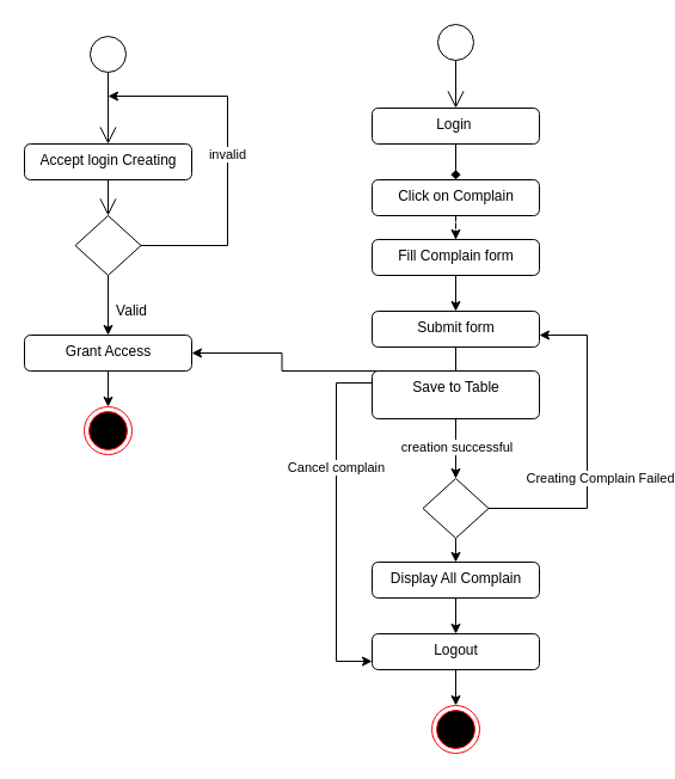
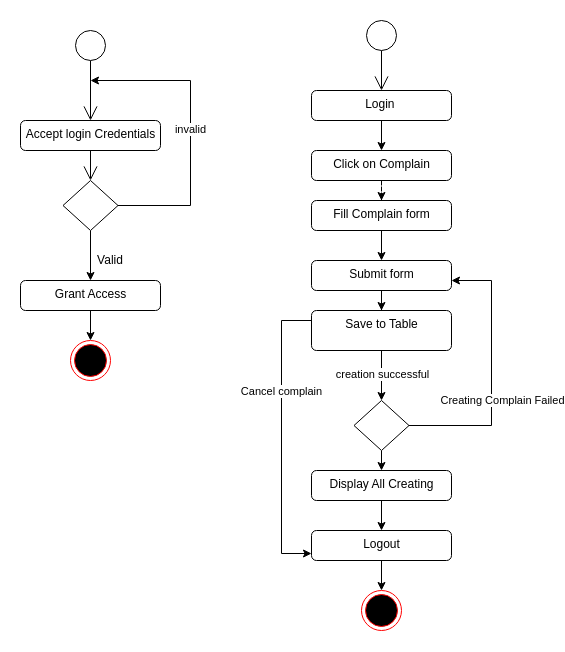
  <mxCell id="0" />
  <mxCell id="1" parent="0" />
  <mxCell id="2" value="" style="endArrow=open;endFill=1;endSize=12;html=1;exitX=0.5;exitY=1;exitDx=0;exitDy=0;entryX=0.5;entryY=0;entryDx=0;entryDy=0;" parent="1" source="12" target="3" edge="1"><mxGeometry width="160" relative="1" as="geometry"><mxPoint x="90" y="70" as="sourcePoint" /><mxPoint x="90" y="120" as="targetPoint" /></mxGeometry></mxCell>
- <mxCell id="3" value="Accept login Creating" style="html=1;align=center;verticalAlign=top;rounded=1;absoluteArcSize=1;arcSize=10;dashed=0;" parent="1" vertex="1"><mxGeometry x="20" y="120" width="140" height="30" as="geometry" /></mxCell>
+ <mxCell id="3" value="Accept login Credentials" style="html=1;align=center;verticalAlign=top;rounded=1;absoluteArcSize=1;arcSize=10;dashed=0;" parent="1" vertex="1"><mxGeometry x="20" y="120" width="140" height="30" as="geometry" /></mxCell>
  <mxCell id="4" value="invalid" style="edgeStyle=orthogonalEdgeStyle;rounded=0;orthogonalLoop=1;jettySize=auto;html=1;exitX=1;exitY=0.5;exitDx=0;exitDy=0;" parent="1" source="6" edge="1"><mxGeometry relative="1" as="geometry"><mxPoint x="90" y="80" as="targetPoint" /><Array as="points"><mxPoint x="190" y="205" /><mxPoint x="190" y="80" /></Array></mxGeometry></mxCell>
  <mxCell id="5" style="edgeStyle=orthogonalEdgeStyle;rounded=0;orthogonalLoop=1;jettySize=auto;html=1;exitX=0.5;exitY=1;exitDx=0;exitDy=0;entryX=0.5;entryY=0;entryDx=0;entryDy=0;" parent="1" source="6" target="10" edge="1"><mxGeometry relative="1" as="geometry" /></mxCell>
  <mxCell id="6" value="" style="rhombus;" parent="1" vertex="1"><mxGeometry x="62.5" y="180" width="55" height="50" as="geometry" /></mxCell>
  <mxCell id="7" value="" style="endArrow=open;endFill=1;endSize=12;html=1;entryX=0.5;entryY=0;entryDx=0;entryDy=0;" parent="1" source="3" target="6" edge="1"><mxGeometry width="160" relative="1" as="geometry"><mxPoint x="90" y="220" as="sourcePoint" /><mxPoint x="90" y="270" as="targetPoint" /></mxGeometry></mxCell>
  <mxCell id="8" value="Valid" style="text;html=1;strokeColor=none;fillColor=none;align=center;verticalAlign=middle;whiteSpace=wrap;rounded=0;" parent="1" vertex="1"><mxGeometry x="90" y="250" width="40" height="20" as="geometry" /></mxCell>
  <mxCell id="9" style="edgeStyle=orthogonalEdgeStyle;rounded=0;orthogonalLoop=1;jettySize=auto;html=1;exitX=0.5;exitY=1;exitDx=0;exitDy=0;" parent="1" source="10" target="11" edge="1"><mxGeometry relative="1" as="geometry" /></mxCell>
  <mxCell id="10" value="Grant Access" style="html=1;align=center;verticalAlign=top;rounded=1;absoluteArcSize=1;arcSize=10;dashed=0;" parent="1" vertex="1"><mxGeometry x="20" y="280" width="140" height="30" as="geometry" /></mxCell>
  <mxCell id="11" value="" style="ellipse;html=1;shape=endState;fillColor=#000000;strokeColor=#ff0000;" parent="1" vertex="1"><mxGeometry x="70" y="340" width="40" height="40" as="geometry" /></mxCell>
  <mxCell id="12" value="" style="ellipse;whiteSpace=wrap;html=1;aspect=fixed;" parent="1" vertex="1"><mxGeometry x="75" y="30" width="30" height="30" as="geometry" /></mxCell>
  <mxCell id="13" value="" style="endArrow=open;endFill=1;endSize=12;html=1;exitX=0.5;exitY=1;exitDx=0;exitDy=0;entryX=0.5;entryY=0;entryDx=0;entryDy=0;" parent="1" source="29" target="15" edge="1"><mxGeometry width="160" relative="1" as="geometry"><mxPoint x="381" y="50" as="sourcePoint" /><mxPoint x="381" y="210" as="targetPoint" /></mxGeometry></mxCell>
  <mxCell id="14" style="edgeStyle=orthogonalEdgeStyle;rounded=0;orthogonalLoop=1;jettySize=auto;html=1;exitX=0.5;exitY=1;exitDx=0;exitDy=0;dashed=1;" parent="1" source="27" target="24" edge="1"><mxGeometry relative="1" as="geometry"><mxPoint x="381" y="170.01" as="sourcePoint" /></mxGeometry></mxCell>
  <mxCell id="15" value="Login&amp;nbsp;" style="html=1;align=center;verticalAlign=top;rounded=1;absoluteArcSize=1;arcSize=10;dashed=0;" parent="1" vertex="1"><mxGeometry x="311" y="90" width="140" height="30" as="geometry" /></mxCell>
  <mxCell id="16" style="edgeStyle=orthogonalEdgeStyle;rounded=0;orthogonalLoop=1;jettySize=auto;html=1;exitX=0.5;exitY=1;exitDx=0;exitDy=0;entryX=0.5;entryY=0;entryDx=0;entryDy=0;" parent="1" source="19" target="21" edge="1"><mxGeometry relative="1" as="geometry"><mxPoint x="381" y="470" as="targetPoint" /></mxGeometry></mxCell>
  <mxCell id="17" style="edgeStyle=orthogonalEdgeStyle;rounded=0;orthogonalLoop=1;jettySize=auto;html=1;exitX=1;exitY=0.5;exitDx=0;exitDy=0;" parent="1" source="19" target="31" edge="1"><mxGeometry relative="1" as="geometry"><Array as="points"><mxPoint x="491" y="425" /><mxPoint x="491" y="280" /></Array></mxGeometry></mxCell>
  <mxCell id="18" value="Creating Complain Failed" style="edgeLabel;html=1;align=center;verticalAlign=middle;resizable=0;points=[];" parent="17" vertex="1" connectable="0"><mxGeometry x="0.15" relative="1" as="geometry"><mxPoint x="10" y="45.83" as="offset" /></mxGeometry></mxCell>
  <mxCell id="19" value="" style="rhombus;" parent="1" vertex="1"><mxGeometry x="353.5" y="400" width="55" height="50" as="geometry" /></mxCell>
  <mxCell id="20" style="edgeStyle=orthogonalEdgeStyle;rounded=0;orthogonalLoop=1;jettySize=auto;html=1;exitX=0.5;exitY=1;exitDx=0;exitDy=0;entryX=0.5;entryY=0;entryDx=0;entryDy=0;" parent="1" source="21" target="26" edge="1"><mxGeometry relative="1" as="geometry" /></mxCell>
- <mxCell id="21" value="Display All Complain" style="html=1;align=center;verticalAlign=top;rounded=1;absoluteArcSize=1;arcSize=10;dashed=0;" parent="1" vertex="1"><mxGeometry x="311" y="470" width="140" height="30" as="geometry" /></mxCell>
+ <mxCell id="21" value="Display All Creating" style="html=1;align=center;verticalAlign=top;rounded=1;absoluteArcSize=1;arcSize=10;dashed=0;" parent="1" vertex="1"><mxGeometry x="311" y="470" width="140" height="30" as="geometry" /></mxCell>
  <mxCell id="22" value="" style="ellipse;html=1;shape=endState;fillColor=#000000;strokeColor=#ff0000;" parent="1" vertex="1"><mxGeometry x="361" y="590" width="40" height="40" as="geometry" /></mxCell>
  <mxCell id="23" style="edgeStyle=orthogonalEdgeStyle;rounded=0;orthogonalLoop=1;jettySize=auto;html=1;exitX=0.5;exitY=1;exitDx=0;exitDy=0;entryX=0.5;entryY=0;entryDx=0;entryDy=0;" parent="1" source="24" target="31" edge="1"><mxGeometry relative="1" as="geometry" /></mxCell>
  <mxCell id="24" value="Fill Complain form" style="html=1;align=center;verticalAlign=top;rounded=1;absoluteArcSize=1;arcSize=10;dashed=0;" parent="1" vertex="1"><mxGeometry x="311" y="200" width="140" height="30" as="geometry" /></mxCell>
  <mxCell id="25" style="edgeStyle=orthogonalEdgeStyle;rounded=0;orthogonalLoop=1;jettySize=auto;html=1;exitX=0.5;exitY=1;exitDx=0;exitDy=0;entryX=0.5;entryY=0;entryDx=0;entryDy=0;" parent="1" source="26" target="22" edge="1"><mxGeometry relative="1" as="geometry" /></mxCell>
  <mxCell id="26" value="Logout" style="html=1;align=center;verticalAlign=top;rounded=1;absoluteArcSize=1;arcSize=10;dashed=0;" parent="1" vertex="1"><mxGeometry x="311" y="530" width="140" height="30" as="geometry" /></mxCell>
  <mxCell id="27" value="Click on Complain" style="html=1;align=center;verticalAlign=top;rounded=1;absoluteArcSize=1;arcSize=10;dashed=0;" parent="1" vertex="1"><mxGeometry x="311" y="150" width="140" height="30" as="geometry" /></mxCell>
- <mxCell id="28" style="edgeStyle=orthogonalEdgeStyle;rounded=0;orthogonalLoop=1;jettySize=auto;html=1;exitX=0.5;exitY=1;exitDx=0;exitDy=0;entryX=0.5;entryY=0;entryDx=0;entryDy=0;endArrow=diamond;" parent="1" source="15" target="27" edge="1"><mxGeometry relative="1" as="geometry"><mxPoint x="391" y="130" as="sourcePoint" /><mxPoint x="391" y="290" as="targetPoint" /></mxGeometry></mxCell>
+ <mxCell id="28" style="edgeStyle=orthogonalEdgeStyle;rounded=0;orthogonalLoop=1;jettySize=auto;html=1;exitX=0.5;exitY=1;exitDx=0;exitDy=0;entryX=0.5;entryY=0;entryDx=0;entryDy=0;" parent="1" source="15" target="27" edge="1"><mxGeometry relative="1" as="geometry"><mxPoint x="391" y="130" as="sourcePoint" /><mxPoint x="391" y="290" as="targetPoint" /></mxGeometry></mxCell>
  <mxCell id="29" value="" style="ellipse;whiteSpace=wrap;html=1;aspect=fixed;" parent="1" vertex="1"><mxGeometry x="366" y="20" width="30" height="30" as="geometry" /></mxCell>
- <mxCell id="30" style="edgeStyle=orthogonalEdgeStyle;rounded=0;orthogonalLoop=1;jettySize=auto;html=1;exitX=0.5;exitY=1;exitDx=0;exitDy=0;" parent="1" source="31" target="10" edge="1"><mxGeometry relative="1" as="geometry" /></mxCell>
+ <mxCell id="30" style="edgeStyle=orthogonalEdgeStyle;rounded=0;orthogonalLoop=1;jettySize=auto;html=1;exitX=0.5;exitY=1;exitDx=0;exitDy=0;" parent="1" source="31" target="36" edge="1"><mxGeometry relative="1" as="geometry" /></mxCell>
  <mxCell id="31" value="Submit form" style="html=1;align=center;verticalAlign=top;rounded=1;absoluteArcSize=1;arcSize=10;dashed=0;" parent="1" vertex="1"><mxGeometry x="311" y="260" width="140" height="30" as="geometry" /></mxCell>
  <mxCell id="32" style="edgeStyle=orthogonalEdgeStyle;rounded=0;orthogonalLoop=1;jettySize=auto;html=1;exitX=0.5;exitY=1;exitDx=0;exitDy=0;entryX=0.5;entryY=0;entryDx=0;entryDy=0;" parent="1" source="36" target="19" edge="1"><mxGeometry relative="1" as="geometry" /></mxCell>
  <mxCell id="33" value="creation successful" style="edgeLabel;html=1;align=center;verticalAlign=middle;resizable=0;points=[];" parent="32" vertex="1" connectable="0"><mxGeometry x="-0.092" relative="1" as="geometry"><mxPoint as="offset" /></mxGeometry></mxCell>
  <mxCell id="34" style="edgeStyle=orthogonalEdgeStyle;rounded=0;orthogonalLoop=1;jettySize=auto;html=1;exitX=0;exitY=0.75;exitDx=0;exitDy=0;" parent="1" target="26" edge="1"><mxGeometry relative="1" as="geometry"><Array as="points"><mxPoint x="281" y="320" /><mxPoint x="281" y="553" /></Array><mxPoint x="311" y="320" as="sourcePoint" /></mxGeometry></mxCell>
  <mxCell id="35" value="Cancel complain" style="edgeLabel;html=1;align=center;verticalAlign=middle;resizable=0;points=[];" parent="34" vertex="1" connectable="0"><mxGeometry x="-0.315" y="-1" relative="1" as="geometry"><mxPoint as="offset" /></mxGeometry></mxCell>
  <mxCell id="36" value="Save to Table" style="html=1;align=center;verticalAlign=top;rounded=1;absoluteArcSize=1;arcSize=10;dashed=0;" parent="1" vertex="1"><mxGeometry x="311" y="310" width="140" height="40" as="geometry" /></mxCell>
